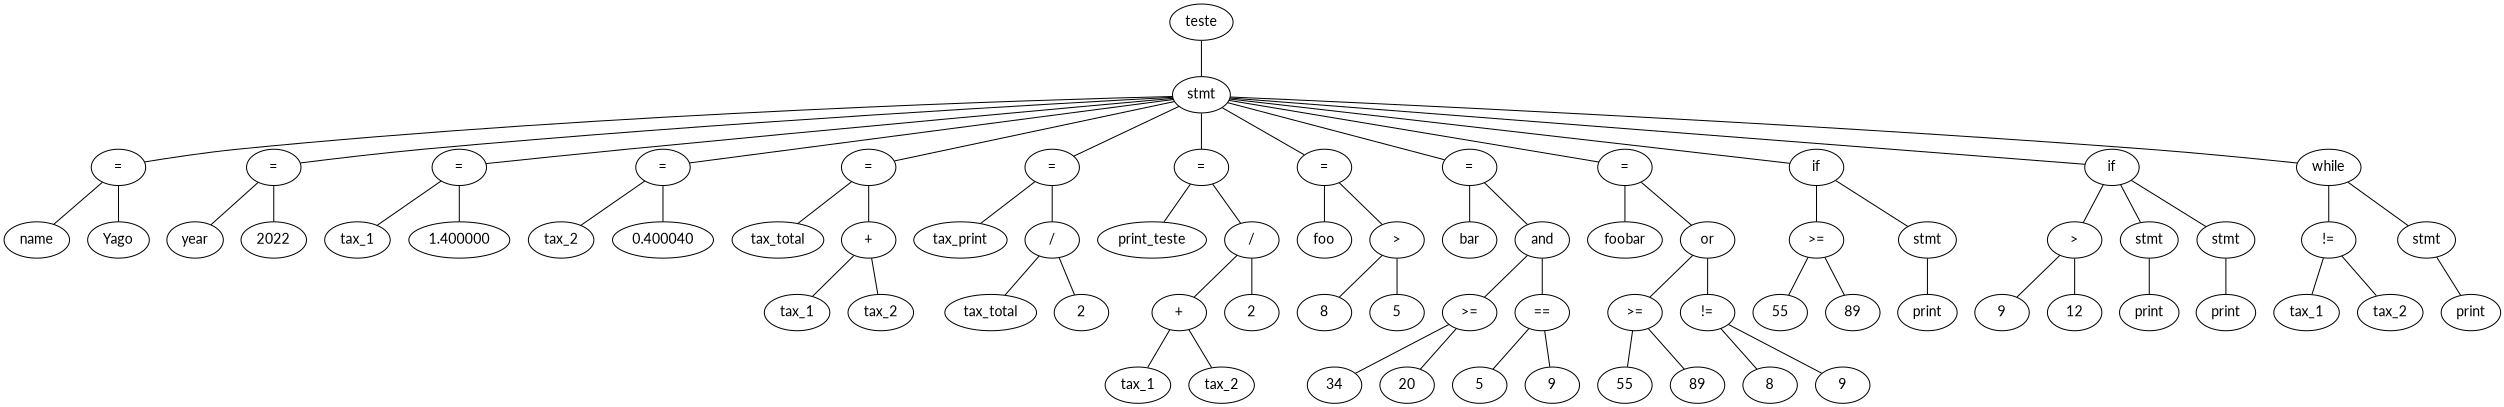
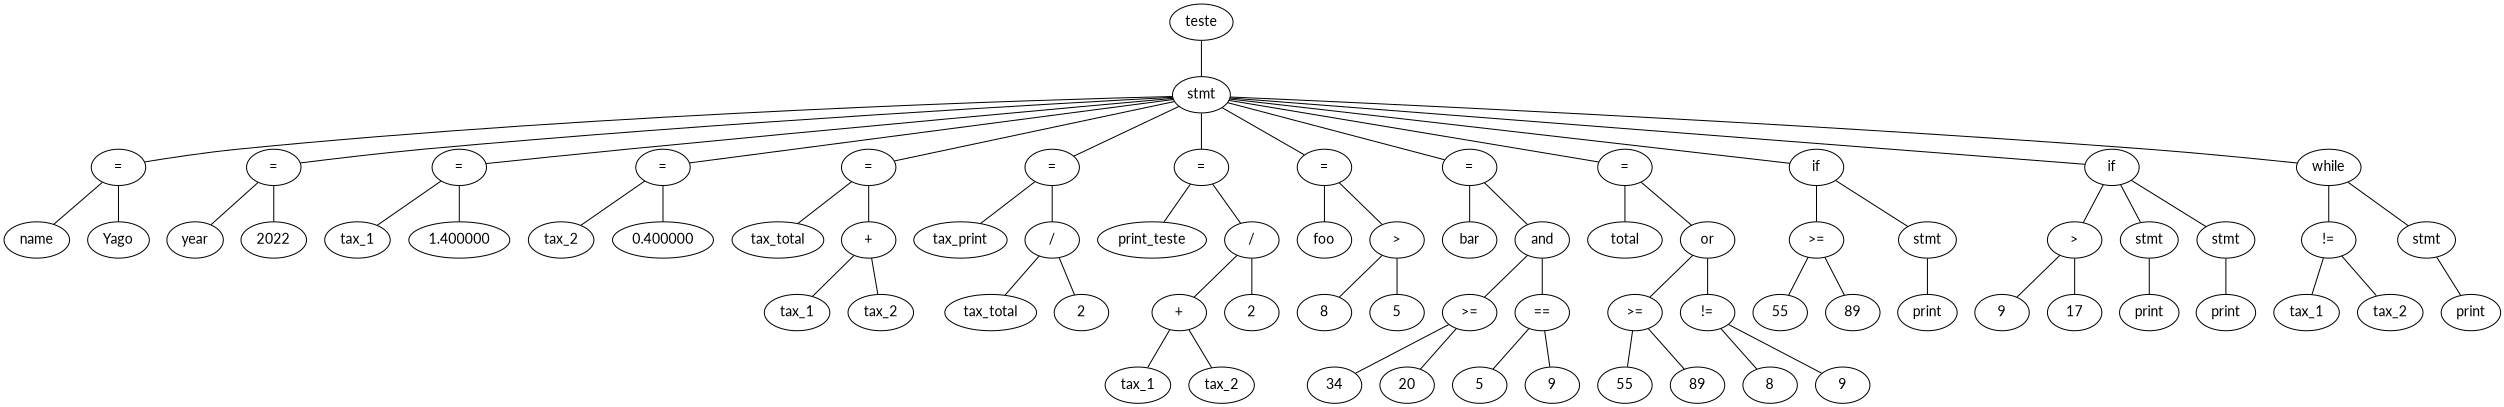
  graph {
    fontname=Lato
    node [fontname=Lato]
    edge [fontname=Lato]
    n1 [label=teste]
    n2 [label=stmt]
    n3 [label="="]
    n4 [label="="]
    n5 [label="="]
    n6 [label="="]
    n7 [label="="]
    n8 [label="="]
    n9 [label="="]
    n10 [label="="]
    n11 [label="="]
    n12 [label="="]
    n13 [label=if]
    n14 [label=if]
    n15 [label=while]
    n16 [label=name]
    n17 [label=Yago]
    n18 [label=year]
    n19 [label=2022]
    n20 [label=tax_1]
    n21 [label=1.400000]
    n22 [label=tax_2]
-   n23 [label=0.400040]
+   n23 [label=0.400000]
    n24 [label=tax_total]
    n25 [label="+"]
    n26 [label=tax_print]
    n27 [label="/"]
    n28 [label=print_teste]
    n29 [label="/"]
    n30 [label=foo]
    n31 [label=">"]
    n32 [label=bar]
    n33 [label=and]
-   n34 [label=foobar]
+   n34 [label=total]
    n35 [label=or]
    n36 [label=">="]
    n37 [label=stmt]
    n38 [label=">"]
    n39 [label=stmt]
    n40 [label=stmt]
    n41 [label="!="]
    n42 [label=stmt]
    n43 [label=tax_1]
    n44 [label=tax_2]
    n45 [label=tax_total]
    n46 [label=2]
    n47 [label="+"]
    n48 [label=2]
    n49 [label=tax_1]
    n50 [label=tax_2]
    n51 [label=8]
    n52 [label=5]
    n53 [label=">="]
    n54 [label="=="]
    n55 [label=34]
    n56 [label=20]
    n57 [label=5]
    n58 [label=9]
    n59 [label=">="]
    n60 [label="!="]
    n61 [label=55]
    n62 [label=89]
    n63 [label=8]
    n64 [label=9]
    n65 [label=55]
    n66 [label=89]
    n67 [label=print]
    n68 [label=9]
-   n69 [label=12]
+   n69 [label=17]
    n70 [label=print]
    n71 [label=print]
    n72 [label=tax_1]
    n73 [label=tax_2]
    n74 [label=print]
    n1 -- n2
    n2 -- n3
    n2 -- n4
    n2 -- n5
    n2 -- n6
    n2 -- n7
    n2 -- n8
    n2 -- n9
    n2 -- n10
    n2 -- n11
    n2 -- n12
    n2 -- n13
    n2 -- n14
    n2 -- n15
    n3 -- n16
    n3 -- n17
    n4 -- n18
    n4 -- n19
    n5 -- n20
    n5 -- n21
    n6 -- n22
    n6 -- n23
    n7 -- n24
    n7 -- n25
    n8 -- n26
    n8 -- n27
    n9 -- n28
    n9 -- n29
    n10 -- n30
    n10 -- n31
    n11 -- n32
    n11 -- n33
    n12 -- n34
    n12 -- n35
    n13 -- n36
    n13 -- n37
    n14 -- n38
    n14 -- n39
    n14 -- n40
    n15 -- n41
    n15 -- n42
    n25 -- n43
    n25 -- n44
    n27 -- n45
    n27 -- n46
    n29 -- n47
    n29 -- n48
    n31 -- n51
    n31 -- n52
    n33 -- n53
    n33 -- n54
    n35 -- n59
    n35 -- n60
    n36 -- n65
    n36 -- n66
    n37 -- n67
    n38 -- n68
    n38 -- n69
    n39 -- n70
    n40 -- n71
    n41 -- n72
    n41 -- n73
    n42 -- n74
    n47 -- n49
    n47 -- n50
    n53 -- n55
    n53 -- n56
    n54 -- n57
    n54 -- n58
    n59 -- n61
    n59 -- n62
    n60 -- n63
    n60 -- n64
  }
